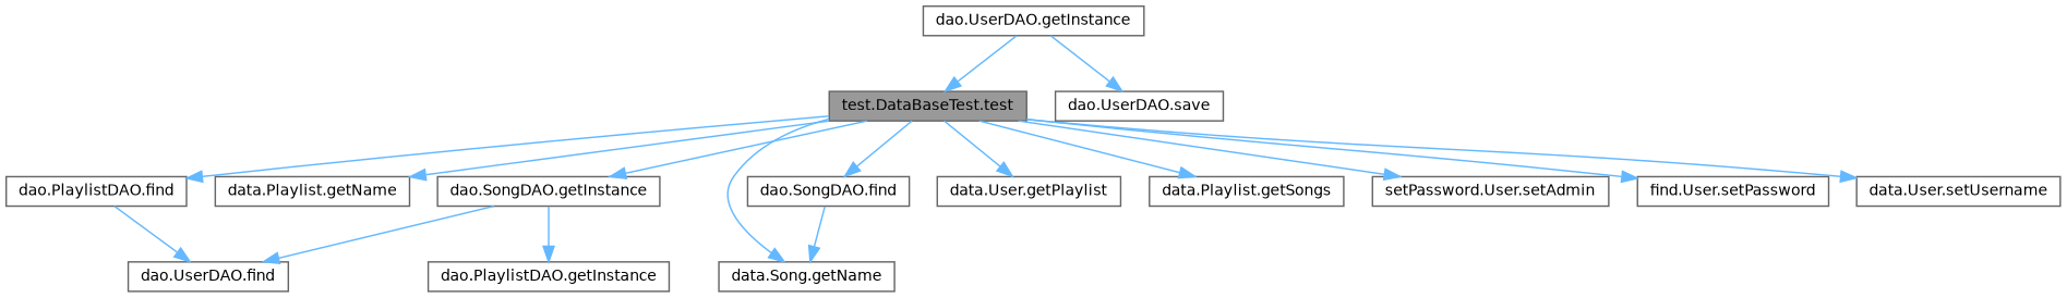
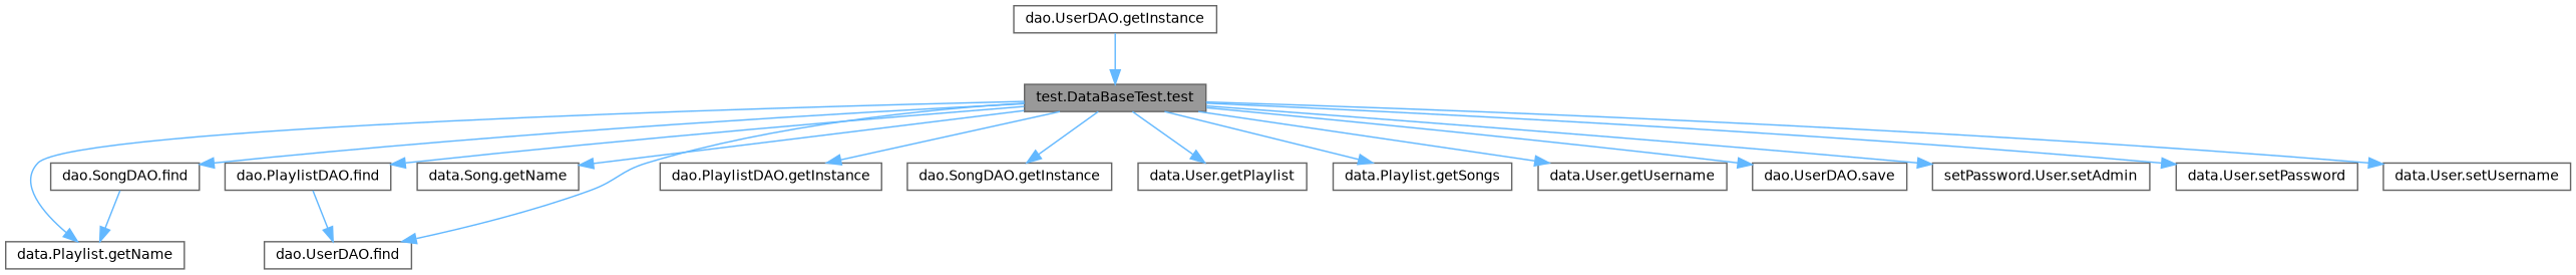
  digraph {
    rankdir=TB
    node [color=grey40 fillcolor=white fontname=Helvetica fontsize=10 shape=box style=filled]
    edge [color=steelblue1 fontname=Helvetica fontsize=10 labelfontname=Helvetica labelfontsize=10 style=solid]
    n1 [color=gray40 fillcolor=grey60 fontcolor=black height=0.2 label="test.DataBaseTest.test" width=0.4]
    n2 [height=0.2 label="dao.PlaylistDAO.find" width=0.4]
    n3 [height=0.2 label="data.Playlist.getName" width=0.4]
    n4 [height=0.2 label="dao.SongDAO.find" width=0.4]
    n5 [height=0.2 label="data.Song.getName" width=0.4]
    n6 [height=0.2 label="dao.UserDAO.find" width=0.4]
    n7 [height=0.2 label="dao.PlaylistDAO.getInstance" width=0.4]
    n8 [height=0.2 label="dao.SongDAO.getInstance" width=0.4]
    n9 [height=0.2 label="data.User.getPlaylist" width=0.4]
    n10 [height=0.2 label="data.Playlist.getSongs" width=0.4]
+   n11 [height=0.2 label="data.User.getUsername" width=0.4]
    n12 [height=0.2 label="dao.UserDAO.save" width=0.4]
    n13 [height=0.2 label="setPassword.User.setAdmin" width=0.4]
-   n14 [height=0.2 label="find.User.setPassword" width=0.4]
+   n14 [height=0.2 label="data.User.setPassword" width=0.4]
    n15 [height=0.2 label="data.User.setUsername" width=0.4]
    n16 [height=0.2 label="dao.UserDAO.getInstance" width=0.4]
    n1 -> n2
    n1 -> n3
    n1 -> n4
    n1 -> n5
-   n8 -> n6
-   n8 -> n7
+   n1 -> n6
+   n1 -> n7
    n1 -> n8
    n1 -> n9
    n1 -> n10
-   n16 -> n12
+   n1 -> n11
+   n1 -> n12
    n1 -> n13
    n1 -> n14
    n1 -> n15
    n2 -> n6
-   n4 -> n5
+   n4 -> n3
    n16 -> n1
  }
